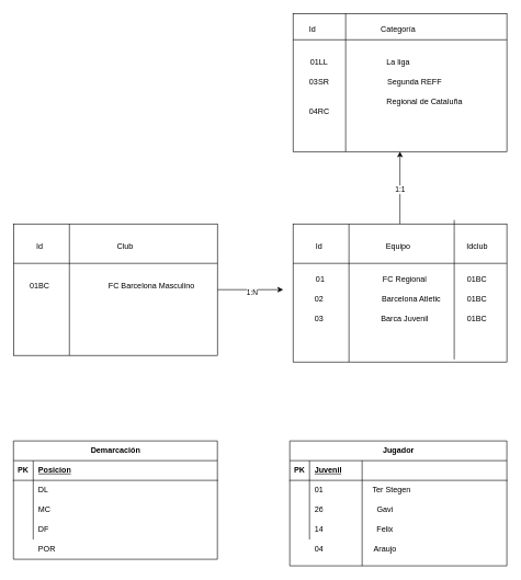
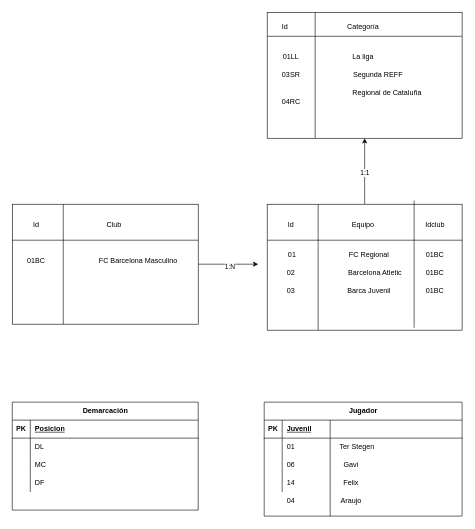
  <mxCell id="0" />
  <mxCell id="1" parent="0" />
  <mxCell id="2" style="edgeStyle=orthogonalEdgeStyle;rounded=0;orthogonalLoop=1;jettySize=auto;html=1;entryX=0.5;entryY=1;entryDx=0;entryDy=0;" edge="1" parent="1" source="4" target="13"><mxGeometry relative="1" as="geometry" /></mxCell>
  <mxCell id="3" value="1:1" style="edgeLabel;html=1;align=center;verticalAlign=middle;resizable=0;points=[];" vertex="1" connectable="0" parent="2"><mxGeometry x="-0.036" y="1" relative="1" as="geometry"><mxPoint x="1" as="offset" /></mxGeometry></mxCell>
  <mxCell id="4" value="" style="shape=internalStorage;whiteSpace=wrap;html=1;backgroundOutline=1;dx=85;dy=60;" vertex="1" parent="1"><mxGeometry x="445" y="340" width="325" height="210" as="geometry" /></mxCell>
  <mxCell id="5" value="Id" style="text;html=1;strokeColor=none;fillColor=none;align=center;verticalAlign=middle;whiteSpace=wrap;rounded=0;" vertex="1" parent="1"><mxGeometry x="455" y="360" width="60" height="30" as="geometry" /></mxCell>
  <mxCell id="6" value="Equipo" style="text;html=1;strokeColor=none;fillColor=none;align=center;verticalAlign=middle;whiteSpace=wrap;rounded=0;" vertex="1" parent="1"><mxGeometry x="575" y="360" width="60" height="30" as="geometry" /></mxCell>
  <mxCell id="7" value="&amp;nbsp;01" style="text;html=1;strokeColor=none;fillColor=none;align=center;verticalAlign=middle;whiteSpace=wrap;rounded=0;" vertex="1" parent="1"><mxGeometry x="455" y="410" width="60" height="30" as="geometry" /></mxCell>
  <mxCell id="8" value="FC Regional" style="text;html=1;strokeColor=none;fillColor=none;align=center;verticalAlign=middle;whiteSpace=wrap;rounded=0;" vertex="1" parent="1"><mxGeometry x="565" y="410" width="100" height="30" as="geometry" /></mxCell>
  <mxCell id="9" value="02" style="text;html=1;strokeColor=none;fillColor=none;align=center;verticalAlign=middle;whiteSpace=wrap;rounded=0;" vertex="1" parent="1"><mxGeometry x="455" y="440" width="60" height="30" as="geometry" /></mxCell>
  <mxCell id="10" value="Barcelona Atletic" style="text;html=1;strokeColor=none;fillColor=none;align=center;verticalAlign=middle;whiteSpace=wrap;rounded=0;" vertex="1" parent="1"><mxGeometry x="575" y="440" width="100" height="30" as="geometry" /></mxCell>
  <mxCell id="11" value="03" style="text;html=1;strokeColor=none;fillColor=none;align=center;verticalAlign=middle;whiteSpace=wrap;rounded=0;" vertex="1" parent="1"><mxGeometry x="455" y="470" width="60" height="30" as="geometry" /></mxCell>
  <mxCell id="12" value="Barca Juvenil" style="text;html=1;strokeColor=none;fillColor=none;align=center;verticalAlign=middle;whiteSpace=wrap;rounded=0;" vertex="1" parent="1"><mxGeometry x="575" y="470" width="80" height="30" as="geometry" /></mxCell>
  <mxCell id="13" value="" style="shape=internalStorage;whiteSpace=wrap;html=1;backgroundOutline=1;dx=80;dy=40;" vertex="1" parent="1"><mxGeometry x="445" y="20" width="325" height="210" as="geometry" /></mxCell>
  <mxCell id="14" value="Id" style="text;html=1;strokeColor=none;fillColor=none;align=center;verticalAlign=middle;whiteSpace=wrap;rounded=0;" vertex="1" parent="1"><mxGeometry x="445" y="30" width="60" height="30" as="geometry" /></mxCell>
  <mxCell id="15" value="Categoría" style="text;html=1;strokeColor=none;fillColor=none;align=center;verticalAlign=middle;whiteSpace=wrap;rounded=0;" vertex="1" parent="1"><mxGeometry x="575" y="30" width="60" height="30" as="geometry" /></mxCell>
  <mxCell id="16" value="01LL" style="text;html=1;strokeColor=none;fillColor=none;align=center;verticalAlign=middle;whiteSpace=wrap;rounded=0;" vertex="1" parent="1"><mxGeometry x="455" y="80" width="60" height="30" as="geometry" /></mxCell>
  <mxCell id="17" value="03SR" style="text;html=1;strokeColor=none;fillColor=none;align=center;verticalAlign=middle;whiteSpace=wrap;rounded=0;" vertex="1" parent="1"><mxGeometry x="455" y="110" width="60" height="30" as="geometry" /></mxCell>
  <mxCell id="18" value="04RC" style="text;html=1;strokeColor=none;fillColor=none;align=center;verticalAlign=middle;whiteSpace=wrap;rounded=0;" vertex="1" parent="1"><mxGeometry x="455" y="155" width="60" height="30" as="geometry" /></mxCell>
  <mxCell id="19" value="La liga" style="text;html=1;strokeColor=none;fillColor=none;align=center;verticalAlign=middle;whiteSpace=wrap;rounded=0;" vertex="1" parent="1"><mxGeometry x="575" y="80" width="60" height="30" as="geometry" /></mxCell>
  <mxCell id="20" value="Segunda REFF" style="text;html=1;strokeColor=none;fillColor=none;align=center;verticalAlign=middle;whiteSpace=wrap;rounded=0;" vertex="1" parent="1"><mxGeometry x="585" y="110" width="90" height="30" as="geometry" /></mxCell>
  <mxCell id="21" value="Regional de Cataluña" style="text;html=1;strokeColor=none;fillColor=none;align=center;verticalAlign=middle;whiteSpace=wrap;rounded=0;" vertex="1" parent="1"><mxGeometry x="575" y="140" width="140" height="30" as="geometry" /></mxCell>
  <mxCell id="22" style="edgeStyle=orthogonalEdgeStyle;rounded=0;orthogonalLoop=1;jettySize=auto;html=1;" edge="1" parent="1" source="24"><mxGeometry relative="1" as="geometry"><mxPoint x="430" y="440" as="targetPoint" /></mxGeometry></mxCell>
  <mxCell id="23" value="1:N" style="edgeLabel;html=1;align=center;verticalAlign=middle;resizable=0;points=[];" vertex="1" connectable="0" parent="22"><mxGeometry x="0.064" y="-4" relative="1" as="geometry"><mxPoint as="offset" /></mxGeometry></mxCell>
  <mxCell id="24" value="" style="shape=internalStorage;whiteSpace=wrap;html=1;backgroundOutline=1;dx=85;dy=60;" vertex="1" parent="1"><mxGeometry x="20" y="340" width="310" height="200" as="geometry" /></mxCell>
  <mxCell id="25" value="Id" style="text;html=1;strokeColor=none;fillColor=none;align=center;verticalAlign=middle;whiteSpace=wrap;rounded=0;" vertex="1" parent="1"><mxGeometry x="30" y="360" width="60" height="30" as="geometry" /></mxCell>
  <mxCell id="26" value="Club" style="text;html=1;strokeColor=none;fillColor=none;align=center;verticalAlign=middle;whiteSpace=wrap;rounded=0;" vertex="1" parent="1"><mxGeometry x="160" y="360" width="60" height="30" as="geometry" /></mxCell>
  <mxCell id="27" value="01BC" style="text;html=1;strokeColor=none;fillColor=none;align=center;verticalAlign=middle;whiteSpace=wrap;rounded=0;" vertex="1" parent="1"><mxGeometry x="30" y="420" width="60" height="30" as="geometry" /></mxCell>
  <mxCell id="28" value="FC Barcelona Masculino" style="text;html=1;strokeColor=none;fillColor=none;align=center;verticalAlign=middle;whiteSpace=wrap;rounded=0;" vertex="1" parent="1"><mxGeometry x="160" y="420" width="140" height="30" as="geometry" /></mxCell>
  <mxCell id="29" value="" style="endArrow=none;html=1;rounded=0;entryX=0.79;entryY=-0.01;entryDx=0;entryDy=0;entryPerimeter=0;exitX=0.79;exitY=1;exitDx=0;exitDy=0;exitPerimeter=0;" edge="1" parent="1"><mxGeometry width="50" height="50" relative="1" as="geometry"><mxPoint x="690" y="546.05" as="sourcePoint" /><mxPoint x="690" y="333.95" as="targetPoint" /></mxGeometry></mxCell>
  <mxCell id="30" value="Idclub" style="text;html=1;strokeColor=none;fillColor=none;align=center;verticalAlign=middle;whiteSpace=wrap;rounded=0;" vertex="1" parent="1"><mxGeometry x="695" y="360" width="60" height="30" as="geometry" /></mxCell>
  <mxCell id="31" value="01BC" style="text;html=1;strokeColor=none;fillColor=none;align=center;verticalAlign=middle;whiteSpace=wrap;rounded=0;" vertex="1" parent="1"><mxGeometry x="695" y="410" width="60" height="30" as="geometry" /></mxCell>
  <mxCell id="32" value="01BC" style="text;html=1;strokeColor=none;fillColor=none;align=center;verticalAlign=middle;whiteSpace=wrap;rounded=0;" vertex="1" parent="1"><mxGeometry x="695" y="440" width="60" height="30" as="geometry" /></mxCell>
  <mxCell id="33" value="01BC" style="text;html=1;strokeColor=none;fillColor=none;align=center;verticalAlign=middle;whiteSpace=wrap;rounded=0;" vertex="1" parent="1"><mxGeometry x="695" y="470" width="60" height="30" as="geometry" /></mxCell>
  <mxCell id="34" value="Jugador" style="shape=table;startSize=30;container=1;collapsible=1;childLayout=tableLayout;fixedRows=1;rowLines=0;fontStyle=1;align=center;resizeLast=1;html=1;" vertex="1" parent="1"><mxGeometry x="440" y="670" width="330" height="190" as="geometry" /></mxCell>
  <mxCell id="35" value="" style="shape=tableRow;horizontal=0;startSize=0;swimlaneHead=0;swimlaneBody=0;fillColor=none;collapsible=0;dropTarget=0;points=[[0,0.5],[1,0.5]];portConstraint=eastwest;top=0;left=0;right=0;bottom=1;" vertex="1" parent="34"><mxGeometry y="30" width="330" height="30" as="geometry" /></mxCell>
  <mxCell id="36" value="PK" style="shape=partialRectangle;connectable=0;fillColor=none;top=0;left=0;bottom=0;right=0;fontStyle=1;overflow=hidden;whiteSpace=wrap;html=1;" vertex="1" parent="35"><mxGeometry width="30" height="30" as="geometry"><mxRectangle width="30" height="30" as="alternateBounds" /></mxGeometry></mxCell>
  <mxCell id="37" value="Juvenil" style="shape=partialRectangle;connectable=0;fillColor=none;top=0;left=0;bottom=0;right=0;align=left;spacingLeft=6;fontStyle=5;overflow=hidden;whiteSpace=wrap;html=1;" vertex="1" parent="35"><mxGeometry x="30" width="300" height="30" as="geometry"><mxRectangle width="300" height="30" as="alternateBounds" /></mxGeometry></mxCell>
  <mxCell id="38" value="" style="shape=tableRow;horizontal=0;startSize=0;swimlaneHead=0;swimlaneBody=0;fillColor=none;collapsible=0;dropTarget=0;points=[[0,0.5],[1,0.5]];portConstraint=eastwest;top=0;left=0;right=0;bottom=0;" vertex="1" parent="34"><mxGeometry y="60" width="330" height="30" as="geometry" /></mxCell>
  <mxCell id="39" value="" style="shape=partialRectangle;connectable=0;fillColor=none;top=0;left=0;bottom=0;right=0;editable=1;overflow=hidden;whiteSpace=wrap;html=1;" vertex="1" parent="38"><mxGeometry width="30" height="30" as="geometry"><mxRectangle width="30" height="30" as="alternateBounds" /></mxGeometry></mxCell>
  <mxCell id="40" value="01" style="shape=partialRectangle;connectable=0;fillColor=none;top=0;left=0;bottom=0;right=0;align=left;spacingLeft=6;overflow=hidden;whiteSpace=wrap;html=1;" vertex="1" parent="38"><mxGeometry x="30" width="300" height="30" as="geometry"><mxRectangle width="300" height="30" as="alternateBounds" /></mxGeometry></mxCell>
  <mxCell id="41" value="" style="shape=tableRow;horizontal=0;startSize=0;swimlaneHead=0;swimlaneBody=0;fillColor=none;collapsible=0;dropTarget=0;points=[[0,0.5],[1,0.5]];portConstraint=eastwest;top=0;left=0;right=0;bottom=0;" vertex="1" parent="34"><mxGeometry y="90" width="330" height="30" as="geometry" /></mxCell>
  <mxCell id="42" value="" style="shape=partialRectangle;connectable=0;fillColor=none;top=0;left=0;bottom=0;right=0;editable=1;overflow=hidden;whiteSpace=wrap;html=1;" vertex="1" parent="41"><mxGeometry width="30" height="30" as="geometry"><mxRectangle width="30" height="30" as="alternateBounds" /></mxGeometry></mxCell>
- <mxCell id="43" value="26" style="shape=partialRectangle;connectable=0;fillColor=none;top=0;left=0;bottom=0;right=0;align=left;spacingLeft=6;overflow=hidden;whiteSpace=wrap;html=1;" vertex="1" parent="41"><mxGeometry x="30" width="300" height="30" as="geometry"><mxRectangle width="300" height="30" as="alternateBounds" /></mxGeometry></mxCell>
+ <mxCell id="43" value="06" style="shape=partialRectangle;connectable=0;fillColor=none;top=0;left=0;bottom=0;right=0;align=left;spacingLeft=6;overflow=hidden;whiteSpace=wrap;html=1;" vertex="1" parent="41"><mxGeometry x="30" width="300" height="30" as="geometry"><mxRectangle width="300" height="30" as="alternateBounds" /></mxGeometry></mxCell>
  <mxCell id="44" value="" style="shape=tableRow;horizontal=0;startSize=0;swimlaneHead=0;swimlaneBody=0;fillColor=none;collapsible=0;dropTarget=0;points=[[0,0.5],[1,0.5]];portConstraint=eastwest;top=0;left=0;right=0;bottom=0;" vertex="1" parent="34"><mxGeometry y="120" width="330" height="30" as="geometry" /></mxCell>
  <mxCell id="45" value="" style="shape=partialRectangle;connectable=0;fillColor=none;top=0;left=0;bottom=0;right=0;editable=1;overflow=hidden;whiteSpace=wrap;html=1;" vertex="1" parent="44"><mxGeometry width="30" height="30" as="geometry"><mxRectangle width="30" height="30" as="alternateBounds" /></mxGeometry></mxCell>
  <mxCell id="46" value="14" style="shape=partialRectangle;connectable=0;fillColor=none;top=0;left=0;bottom=0;right=0;align=left;spacingLeft=6;overflow=hidden;whiteSpace=wrap;html=1;" vertex="1" parent="44"><mxGeometry x="30" width="300" height="30" as="geometry"><mxRectangle width="300" height="30" as="alternateBounds" /></mxGeometry></mxCell>
  <mxCell id="47" value="" style="endArrow=none;html=1;rounded=0;" edge="1" parent="1"><mxGeometry width="50" height="50" relative="1" as="geometry"><mxPoint x="550" y="860" as="sourcePoint" /><mxPoint x="550" y="700" as="targetPoint" /></mxGeometry></mxCell>
  <mxCell id="48" value="Demarcación" style="shape=table;startSize=30;container=1;collapsible=1;childLayout=tableLayout;fixedRows=1;rowLines=0;fontStyle=1;align=center;resizeLast=1;html=1;" vertex="1" parent="1"><mxGeometry x="20" y="670" width="310" height="180" as="geometry" /></mxCell>
  <mxCell id="49" value="" style="shape=tableRow;horizontal=0;startSize=0;swimlaneHead=0;swimlaneBody=0;fillColor=none;collapsible=0;dropTarget=0;points=[[0,0.5],[1,0.5]];portConstraint=eastwest;top=0;left=0;right=0;bottom=1;" vertex="1" parent="48"><mxGeometry y="30" width="310" height="30" as="geometry" /></mxCell>
  <mxCell id="50" value="PK" style="shape=partialRectangle;connectable=0;fillColor=none;top=0;left=0;bottom=0;right=0;fontStyle=1;overflow=hidden;whiteSpace=wrap;html=1;" vertex="1" parent="49"><mxGeometry width="30" height="30" as="geometry"><mxRectangle width="30" height="30" as="alternateBounds" /></mxGeometry></mxCell>
  <mxCell id="51" value="Posicion" style="shape=partialRectangle;connectable=0;fillColor=none;top=0;left=0;bottom=0;right=0;align=left;spacingLeft=6;fontStyle=5;overflow=hidden;whiteSpace=wrap;html=1;" vertex="1" parent="49"><mxGeometry x="30" width="280" height="30" as="geometry"><mxRectangle width="280" height="30" as="alternateBounds" /></mxGeometry></mxCell>
  <mxCell id="52" value="" style="shape=tableRow;horizontal=0;startSize=0;swimlaneHead=0;swimlaneBody=0;fillColor=none;collapsible=0;dropTarget=0;points=[[0,0.5],[1,0.5]];portConstraint=eastwest;top=0;left=0;right=0;bottom=0;" vertex="1" parent="48"><mxGeometry y="60" width="310" height="30" as="geometry" /></mxCell>
  <mxCell id="53" value="" style="shape=partialRectangle;connectable=0;fillColor=none;top=0;left=0;bottom=0;right=0;editable=1;overflow=hidden;whiteSpace=wrap;html=1;" vertex="1" parent="52"><mxGeometry width="30" height="30" as="geometry"><mxRectangle width="30" height="30" as="alternateBounds" /></mxGeometry></mxCell>
  <mxCell id="54" value="DL" style="shape=partialRectangle;connectable=0;fillColor=none;top=0;left=0;bottom=0;right=0;align=left;spacingLeft=6;overflow=hidden;whiteSpace=wrap;html=1;" vertex="1" parent="52"><mxGeometry x="30" width="280" height="30" as="geometry"><mxRectangle width="280" height="30" as="alternateBounds" /></mxGeometry></mxCell>
  <mxCell id="55" value="" style="shape=tableRow;horizontal=0;startSize=0;swimlaneHead=0;swimlaneBody=0;fillColor=none;collapsible=0;dropTarget=0;points=[[0,0.5],[1,0.5]];portConstraint=eastwest;top=0;left=0;right=0;bottom=0;" vertex="1" parent="48"><mxGeometry y="90" width="310" height="30" as="geometry" /></mxCell>
  <mxCell id="56" value="" style="shape=partialRectangle;connectable=0;fillColor=none;top=0;left=0;bottom=0;right=0;editable=1;overflow=hidden;whiteSpace=wrap;html=1;" vertex="1" parent="55"><mxGeometry width="30" height="30" as="geometry"><mxRectangle width="30" height="30" as="alternateBounds" /></mxGeometry></mxCell>
  <mxCell id="57" value="MC" style="shape=partialRectangle;connectable=0;fillColor=none;top=0;left=0;bottom=0;right=0;align=left;spacingLeft=6;overflow=hidden;whiteSpace=wrap;html=1;" vertex="1" parent="55"><mxGeometry x="30" width="280" height="30" as="geometry"><mxRectangle width="280" height="30" as="alternateBounds" /></mxGeometry></mxCell>
  <mxCell id="58" value="" style="shape=tableRow;horizontal=0;startSize=0;swimlaneHead=0;swimlaneBody=0;fillColor=none;collapsible=0;dropTarget=0;points=[[0,0.5],[1,0.5]];portConstraint=eastwest;top=0;left=0;right=0;bottom=0;" vertex="1" parent="48"><mxGeometry y="120" width="310" height="30" as="geometry" /></mxCell>
  <mxCell id="59" value="" style="shape=partialRectangle;connectable=0;fillColor=none;top=0;left=0;bottom=0;right=0;editable=1;overflow=hidden;whiteSpace=wrap;html=1;" vertex="1" parent="58"><mxGeometry width="30" height="30" as="geometry"><mxRectangle width="30" height="30" as="alternateBounds" /></mxGeometry></mxCell>
  <mxCell id="60" value="DF" style="shape=partialRectangle;connectable=0;fillColor=none;top=0;left=0;bottom=0;right=0;align=left;spacingLeft=6;overflow=hidden;whiteSpace=wrap;html=1;" vertex="1" parent="58"><mxGeometry x="30" width="280" height="30" as="geometry"><mxRectangle width="280" height="30" as="alternateBounds" /></mxGeometry></mxCell>
- <mxCell id="61" value="POR" style="shape=partialRectangle;connectable=0;fillColor=none;top=0;left=0;bottom=0;right=0;align=left;spacingLeft=6;overflow=hidden;whiteSpace=wrap;html=1;" vertex="1" parent="1"><mxGeometry x="50" y="820" width="280" height="30" as="geometry"><mxRectangle width="280" height="30" as="alternateBounds" /></mxGeometry></mxCell>
  <mxCell id="62" value="Ter Stegen" style="text;html=1;strokeColor=none;fillColor=none;align=center;verticalAlign=middle;whiteSpace=wrap;rounded=0;" vertex="1" parent="1"><mxGeometry x="560" y="730" width="70" height="30" as="geometry" /></mxCell>
  <mxCell id="63" value="Gavi" style="text;html=1;strokeColor=none;fillColor=none;align=center;verticalAlign=middle;whiteSpace=wrap;rounded=0;" vertex="1" parent="1"><mxGeometry x="550" y="760" width="70" height="30" as="geometry" /></mxCell>
  <mxCell id="64" value="Felix" style="text;html=1;strokeColor=none;fillColor=none;align=center;verticalAlign=middle;whiteSpace=wrap;rounded=0;" vertex="1" parent="1"><mxGeometry x="550" y="790" width="70" height="30" as="geometry" /></mxCell>
  <mxCell id="65" value="04" style="shape=partialRectangle;connectable=0;fillColor=none;top=0;left=0;bottom=0;right=0;align=left;spacingLeft=6;overflow=hidden;whiteSpace=wrap;html=1;" vertex="1" parent="1"><mxGeometry x="470" y="820" width="280" height="30" as="geometry"><mxRectangle width="280" height="30" as="alternateBounds" /></mxGeometry></mxCell>
  <mxCell id="66" value="Araujo" style="text;html=1;strokeColor=none;fillColor=none;align=center;verticalAlign=middle;whiteSpace=wrap;rounded=0;" vertex="1" parent="1"><mxGeometry x="550" y="820" width="70" height="30" as="geometry" /></mxCell>
